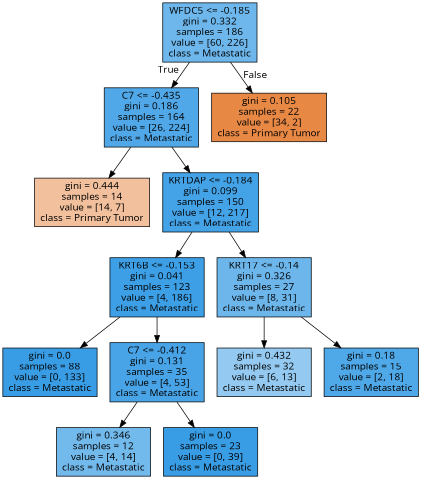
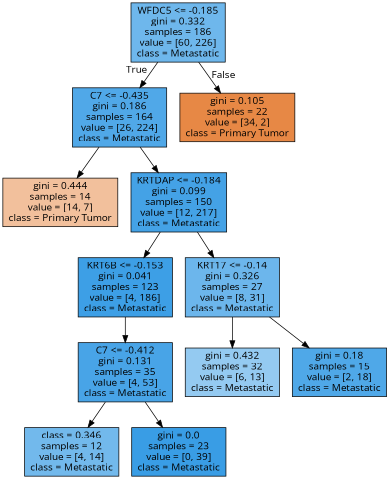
  digraph {
    fontname="Open Sans"
    node [color=black fillcolor="#399de5" fontname="Open Sans" shape=box style=filled]
    edge [fontname="Open Sans"]
    n1 [fillcolor="#6eb7ec" label="WFDC5 <= -0.185\ngini = 0.332\nsamples = 186\nvalue = [60, 226]\nclass = Metastatic"]
    n2 [fillcolor="#50a8e8" label="C7 <= -0.435\ngini = 0.186\nsamples = 164\nvalue = [26, 224]\nclass = Metastatic"]
    n3 [fillcolor="#e78845" label="gini = 0.105\nsamples = 22\nvalue = [34, 2]\nclass = Primary Tumor"]
    n4 [fillcolor="#f2c09c" label="gini = 0.444\nsamples = 14\nvalue = [14, 7]\nclass = Primary Tumor"]
    n5 [fillcolor="#44a2e6" label="KRTDAP <= -0.184\ngini = 0.099\nsamples = 150\nvalue = [12, 217]\nclass = Metastatic"]
    n6 [fillcolor="#3d9fe6" label="KRT6B <= -0.153\ngini = 0.041\nsamples = 123\nvalue = [4, 186]\nclass = Metastatic"]
    n7 [fillcolor="#6cb6ec" label="KRT17 <= -0.14\ngini = 0.326\nsamples = 27\nvalue = [8, 31]\nclass = Metastatic"]
-   n8 [label="gini = 0.0\nsamples = 88\nvalue = [0, 133]\nclass = Metastatic"]
    n9 [fillcolor="#48a4e7" label="C7 <= -0.412\ngini = 0.131\nsamples = 35\nvalue = [4, 53]\nclass = Metastatic"]
    n10 [fillcolor="#94caf1" label="gini = 0.432\nsamples = 32\nvalue = [6, 13]\nclass = Metastatic"]
    n11 [fillcolor="#4fa8e8" label="gini = 0.18\nsamples = 15\nvalue = [2, 18]\nclass = Metastatic"]
-   n12 [fillcolor="#72b9ec" label="gini = 0.346\nsamples = 12\nvalue = [4, 14]\nclass = Metastatic"]
+   n12 [fillcolor="#72b9ec" label="class = 0.346\nsamples = 12\nvalue = [4, 14]\nclass = Metastatic"]
    n13 [label="gini = 0.0\nsamples = 23\nvalue = [0, 39]\nclass = Metastatic"]
    n1 -> n2 [headlabel=True labelangle=45 labeldistance=2.5]
    n1 -> n3 [headlabel=False labelangle=-45 labeldistance=2.5]
    n2 -> n4
    n2 -> n5
    n5 -> n6
    n5 -> n7
-   n6 -> n8
    n6 -> n9
    n7 -> n10
    n7 -> n11
    n9 -> n12
    n9 -> n13
  }
